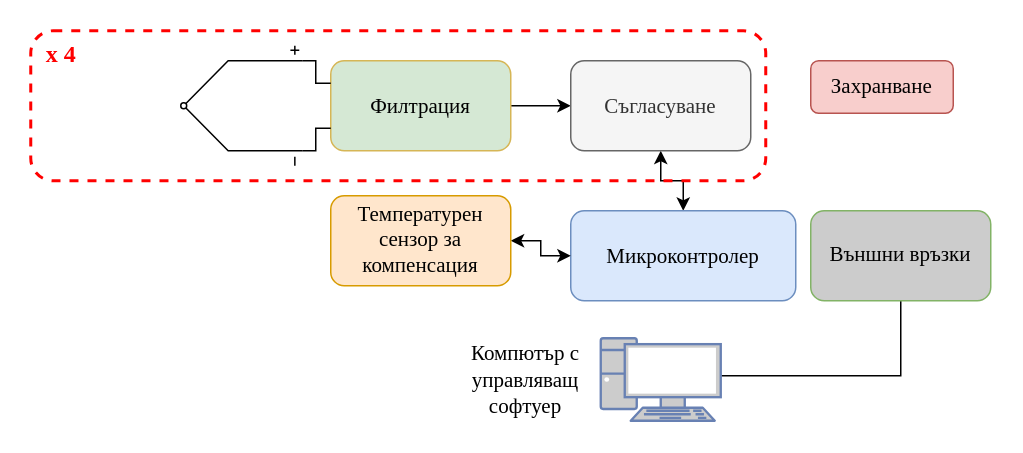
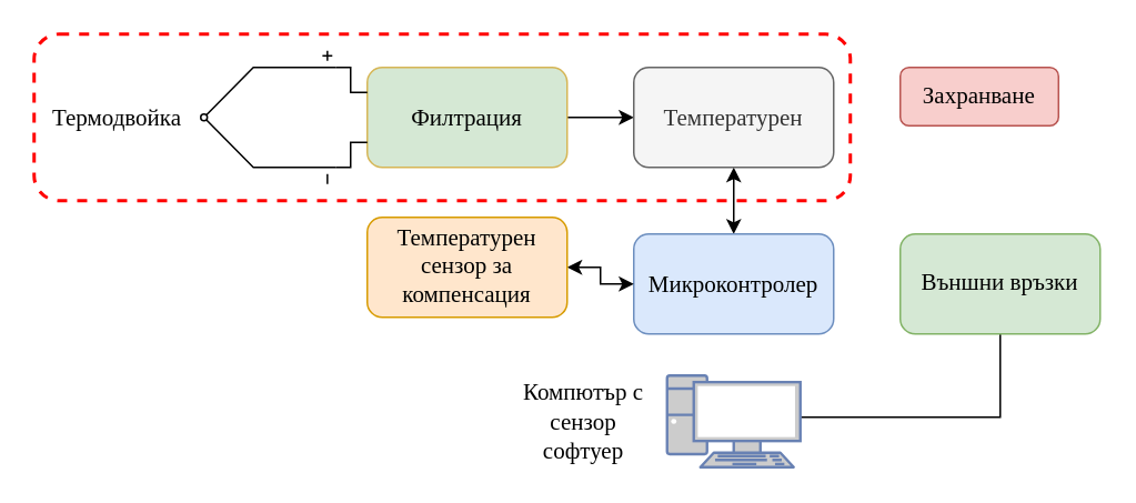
  <mxCell id="0" />
  <mxCell id="1" parent="0" />
  <mxCell id="2" style="edgeStyle=orthogonalEdgeStyle;rounded=0;orthogonalLoop=1;jettySize=auto;html=1;entryX=0;entryY=0.5;entryDx=0;entryDy=0;" edge="1" parent="1" source="3" target="7"><mxGeometry relative="1" as="geometry" /></mxCell>
  <mxCell id="3" value="&lt;div&gt;&lt;font face=&quot;Times New Roman&quot;&gt;Филтрация&lt;/font&gt;&lt;/div&gt;" style="rounded=1;whiteSpace=wrap;html=1;fontSize=14;fillColor=#d5e8d4;strokeColor=#d6b656;" vertex="1" parent="1"><mxGeometry x="220" y="40" width="120" height="60" as="geometry" /></mxCell>
+ <mxCell id="4" value="&lt;font face=&quot;Times New Roman&quot;&gt;Термодвойка&lt;/font&gt;" style="text;html=1;strokeColor=none;fillColor=none;align=center;verticalAlign=middle;whiteSpace=wrap;rounded=0;fontSize=14;" vertex="1" parent="1"><mxGeometry x="40" y="55" width="60" height="30" as="geometry" /></mxCell>
  <mxCell id="5" value="Захранване" style="rounded=1;whiteSpace=wrap;html=1;fontFamily=Times New Roman;fontSize=14;fillColor=#f8cecc;strokeColor=#b85450;" vertex="1" parent="1"><mxGeometry x="540" y="40" width="95" height="35" as="geometry" /></mxCell>
  <mxCell id="6" style="edgeStyle=orthogonalEdgeStyle;rounded=0;orthogonalLoop=1;jettySize=auto;html=1;entryX=0.5;entryY=0;entryDx=0;entryDy=0;startArrow=classic;startFill=1;" edge="1" parent="1" source="7" target="8"><mxGeometry relative="1" as="geometry" /></mxCell>
- <mxCell id="7" value="&lt;div&gt;&lt;font face=&quot;Times New Roman&quot;&gt;Съгласуване&lt;/font&gt;&lt;/div&gt;" style="rounded=1;whiteSpace=wrap;html=1;fontSize=14;fillColor=#f5f5f5;fontColor=#333333;strokeColor=#666666;" vertex="1" parent="1"><mxGeometry x="380" y="40" width="120" height="60" as="geometry" /></mxCell>
- <mxCell id="8" value="&lt;div&gt;&lt;font face=&quot;Times New Roman&quot;&gt;Микроконтролер&lt;/font&gt;&lt;/div&gt;" style="rounded=1;whiteSpace=wrap;html=1;fontSize=14;fillColor=#dae8fc;strokeColor=#6c8ebf;" vertex="1" parent="1"><mxGeometry x="380" y="140" width="150" height="60" as="geometry" /></mxCell>
+ <mxCell id="7" value="&lt;div&gt;&lt;font face=&quot;Times New Roman&quot;&gt;Температурен&lt;/font&gt;&lt;/div&gt;" style="rounded=1;whiteSpace=wrap;html=1;fontSize=14;fillColor=#f5f5f5;fontColor=#333333;strokeColor=#666666;" vertex="1" parent="1"><mxGeometry x="380" y="40" width="120" height="60" as="geometry" /></mxCell>
+ <mxCell id="8" value="&lt;div&gt;&lt;font face=&quot;Times New Roman&quot;&gt;Микроконтролер&lt;/font&gt;&lt;/div&gt;" style="rounded=1;whiteSpace=wrap;html=1;fontSize=14;fillColor=#dae8fc;strokeColor=#6c8ebf;" vertex="1" parent="1"><mxGeometry x="380" y="140" width="120" height="60" as="geometry" /></mxCell>
  <mxCell id="9" style="edgeStyle=orthogonalEdgeStyle;rounded=0;orthogonalLoop=1;jettySize=auto;html=1;endArrow=none;endFill=0;startArrow=none;startFill=0;" edge="1" parent="1" source="10" target="16"><mxGeometry relative="1" as="geometry"><Array as="points"><mxPoint x="600" y="250" /></Array></mxGeometry></mxCell>
- <mxCell id="10" value="&lt;div&gt;Външни връзки&lt;/div&gt;" style="rounded=1;whiteSpace=wrap;html=1;fontFamily=Times New Roman;fontSize=14;fillColor=#cccccc;strokeColor=#82b366;" vertex="1" parent="1"><mxGeometry x="540" y="140" width="120" height="60" as="geometry" /></mxCell>
+ <mxCell id="10" value="&lt;div&gt;Външни връзки&lt;/div&gt;" style="rounded=1;whiteSpace=wrap;html=1;fontFamily=Times New Roman;fontSize=14;fillColor=#d5e8d4;strokeColor=#82b366;" vertex="1" parent="1"><mxGeometry x="540" y="140" width="120" height="60" as="geometry" /></mxCell>
  <mxCell id="11" style="edgeStyle=orthogonalEdgeStyle;rounded=0;orthogonalLoop=1;jettySize=auto;html=1;exitX=0.125;exitY=0;exitDx=0;exitDy=0;exitPerimeter=0;entryX=0;entryY=0.25;entryDx=0;entryDy=0;endArrow=none;endFill=0;" edge="1" parent="1" source="13" target="3"><mxGeometry relative="1" as="geometry"><Array as="points"><mxPoint x="210" y="40" /><mxPoint x="210" y="55" /></Array></mxGeometry></mxCell>
  <mxCell id="12" style="edgeStyle=orthogonalEdgeStyle;rounded=0;orthogonalLoop=1;jettySize=auto;html=1;exitX=0.875;exitY=0;exitDx=0;exitDy=0;exitPerimeter=0;entryX=0;entryY=0.75;entryDx=0;entryDy=0;endArrow=none;endFill=0;" edge="1" parent="1" source="13" target="3"><mxGeometry relative="1" as="geometry"><Array as="points"><mxPoint x="210" y="100" /><mxPoint x="210" y="85" /></Array></mxGeometry></mxCell>
  <mxCell id="13" value="" style="pointerEvents=1;verticalLabelPosition=bottom;shadow=0;dashed=0;align=center;html=1;verticalAlign=top;shape=mxgraph.electrical.miscellaneous.thermocouple;direction=south;" vertex="1" parent="1"><mxGeometry x="120" y="30" width="81" height="80" as="geometry" /></mxCell>
  <mxCell id="14" style="edgeStyle=orthogonalEdgeStyle;rounded=0;orthogonalLoop=1;jettySize=auto;html=1;entryX=0;entryY=0.5;entryDx=0;entryDy=0;startArrow=classic;startFill=1;" edge="1" parent="1" source="15" target="8"><mxGeometry relative="1" as="geometry" /></mxCell>
  <mxCell id="15" value="&lt;div&gt;Температурен сензор за компенсация&lt;/div&gt;" style="rounded=1;whiteSpace=wrap;html=1;fontSize=14;fillColor=#ffe6cc;strokeColor=#d79b00;fontFamily=Times New Roman;" vertex="1" parent="1"><mxGeometry x="220" y="130" width="120" height="60" as="geometry" /></mxCell>
  <mxCell id="16" value="" style="fontColor=#0066CC;verticalAlign=top;verticalLabelPosition=bottom;labelPosition=center;align=center;html=1;outlineConnect=0;fillColor=#CCCCCC;strokeColor=#6881B3;gradientColor=none;gradientDirection=north;strokeWidth=2;shape=mxgraph.networks.pc;" vertex="1" parent="1"><mxGeometry x="400" y="225" width="80" height="55" as="geometry" /></mxCell>
- <mxCell id="17" value="&lt;font face=&quot;Times New Roman&quot;&gt;Компютър с управляващ софтуер&lt;/font&gt;" style="text;html=1;strokeColor=none;fillColor=none;align=center;verticalAlign=middle;whiteSpace=wrap;rounded=0;fontSize=14;" vertex="1" parent="1"><mxGeometry x="310" y="237.5" width="80" height="30" as="geometry" /></mxCell>
+ <mxCell id="17" value="&lt;font face=&quot;Times New Roman&quot;&gt;Компютър с сензор софтуер&lt;/font&gt;" style="text;html=1;strokeColor=none;fillColor=none;align=center;verticalAlign=middle;whiteSpace=wrap;rounded=0;fontSize=14;" vertex="1" parent="1"><mxGeometry x="310" y="237.5" width="80" height="30" as="geometry" /></mxCell>
  <mxCell id="18" value="" style="rounded=1;whiteSpace=wrap;html=1;fillColor=none;strokeColor=#FF0000;dashed=1;align=left;verticalAlign=top;strokeWidth=2;fontColor=#ff0000;" vertex="1" parent="1"><mxGeometry x="20" y="20" width="490" height="100" as="geometry" /></mxCell>
- <mxCell id="19" value="&lt;div style=&quot;font-size: 14px;&quot;&gt;&lt;font style=&quot;font-size: 16px;&quot; face=&quot;Times New Roman&quot;&gt;x 4&lt;/font&gt;&lt;/div&gt;" style="text;html=1;align=center;verticalAlign=middle;resizable=0;points=[];autosize=1;strokeColor=none;fillColor=none;fontFamily=Tahoma;fontSize=14;fontColor=#FF0000;fontStyle=1" vertex="1" parent="1"><mxGeometry x="20" y="20" width="40" height="30" as="geometry" /></mxCell>
